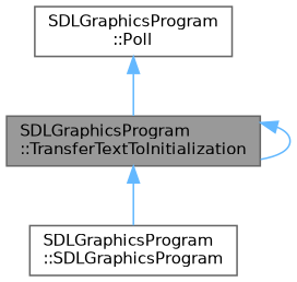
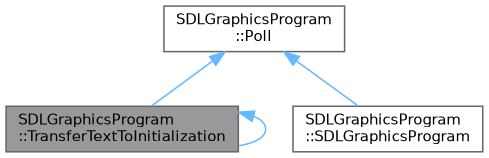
  digraph {
    rankdir=TB
    node [color=grey40 fillcolor=white fontname=Helvetica fontsize=10 shape=box style=filled]
    edge [color=steelblue1 dir=back fontname=Helvetica fontsize=10 labelfontname=Helvetica labelfontsize=10 style=solid]
    n1 [color=gray40 fillcolor=grey60 fontcolor=black height=0.2 label="SDLGraphicsProgram\l::TransferTextToInitialization" width=0.4]
    n2 [height=0.2 label="SDLGraphicsProgram\l::SDLGraphicsProgram" width=0.4]
    n3 [height=0.2 label="SDLGraphicsProgram\l::Poll" width=0.4]
    n1 -> n1
-   n1 -> n2
+   n3 -> n2
    n3 -> n1
  }
